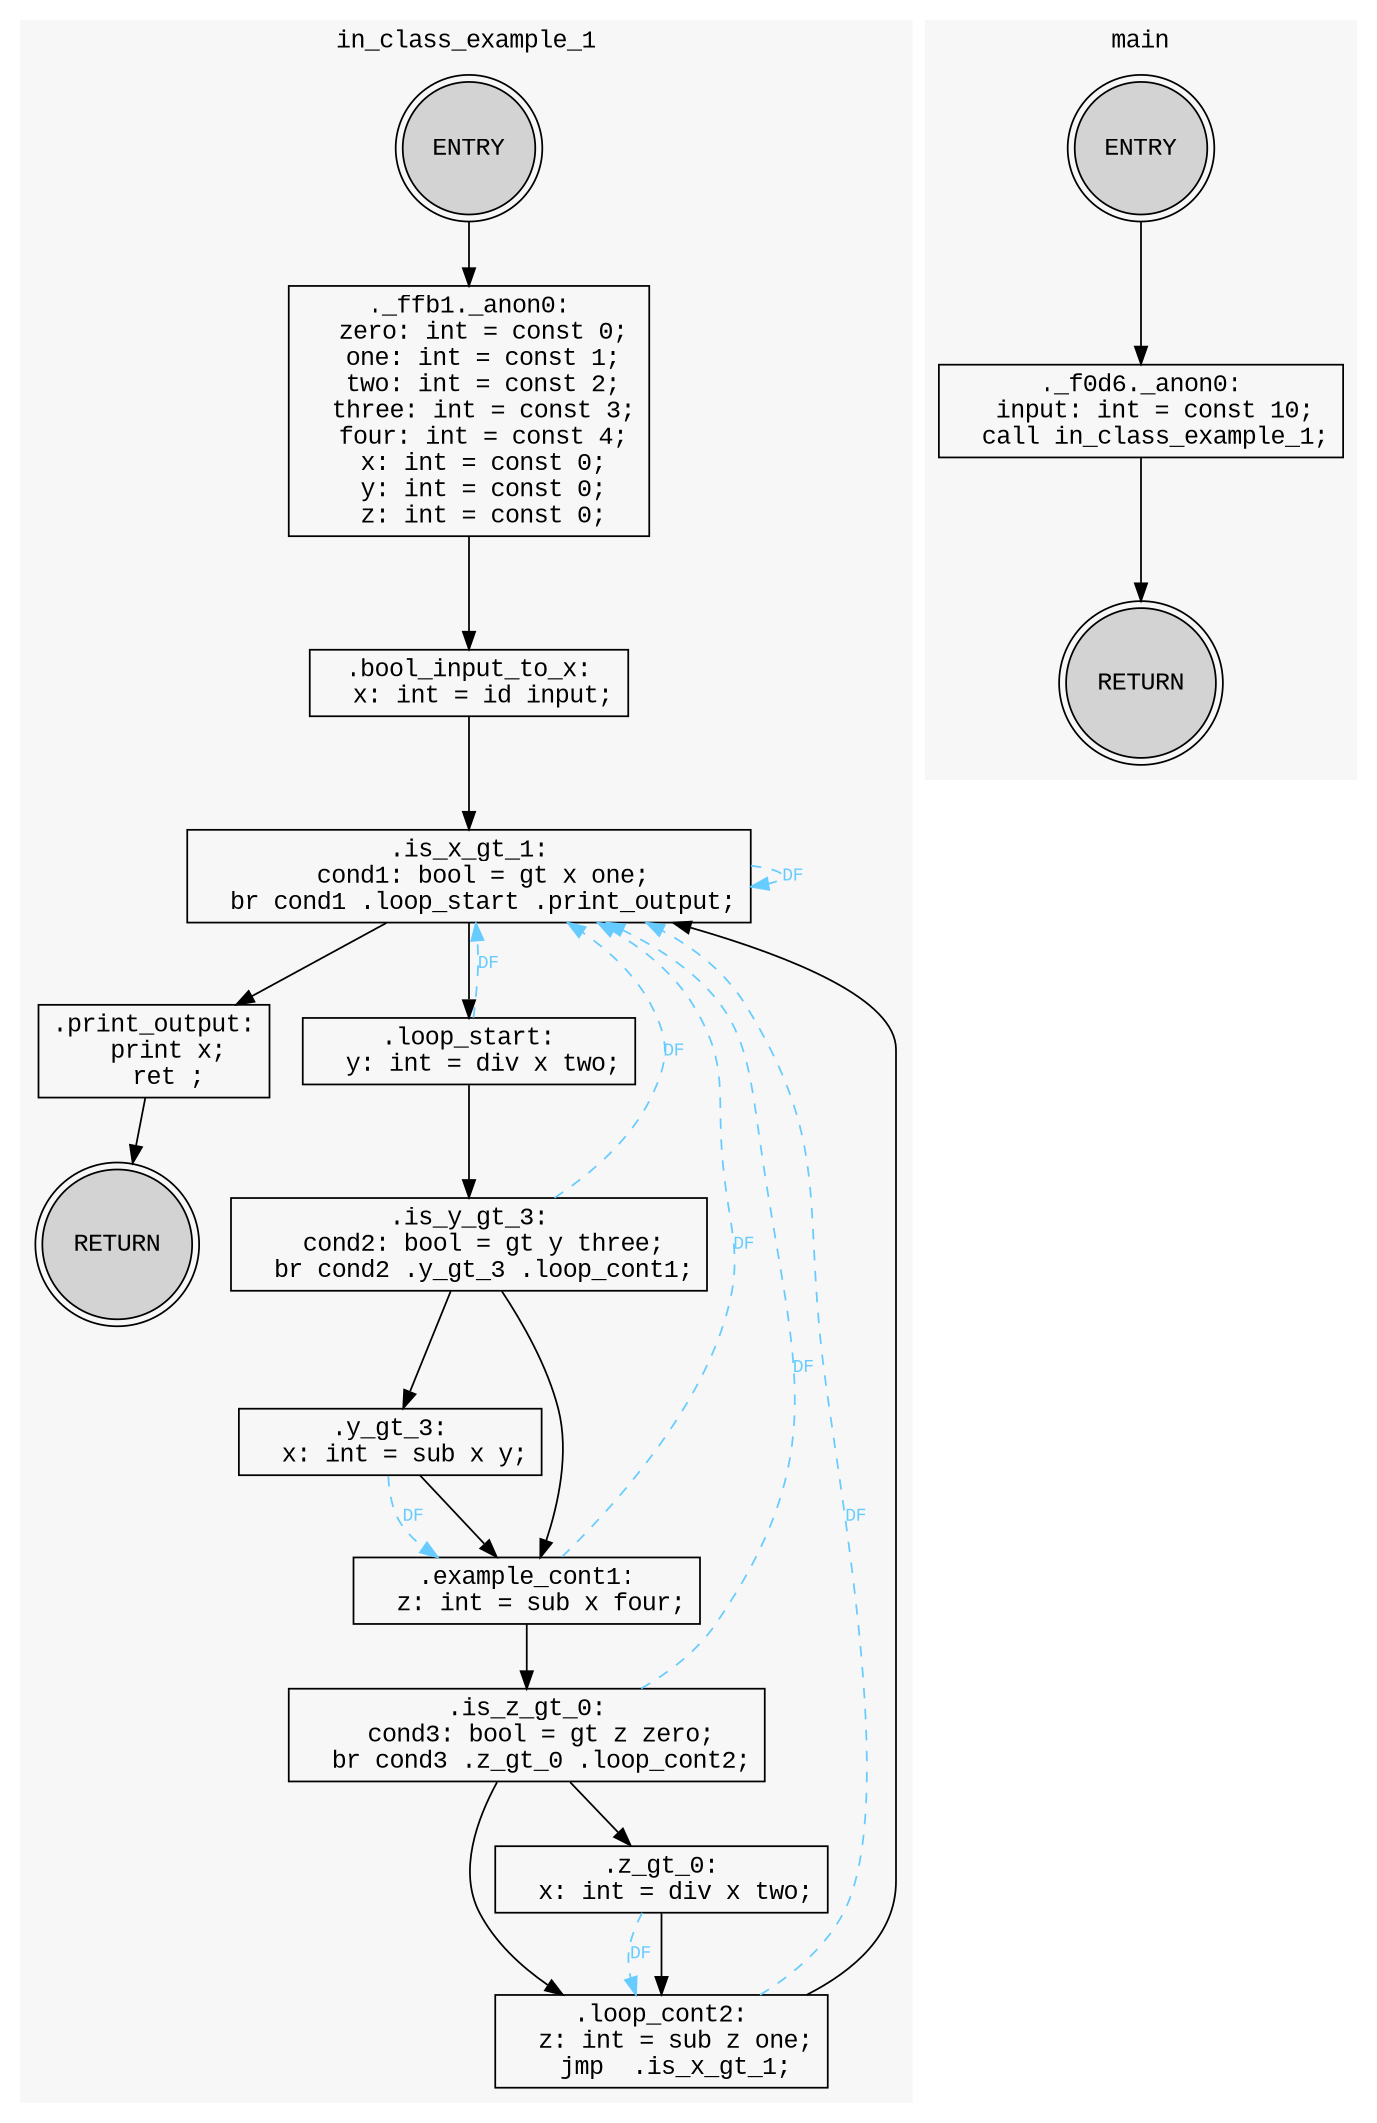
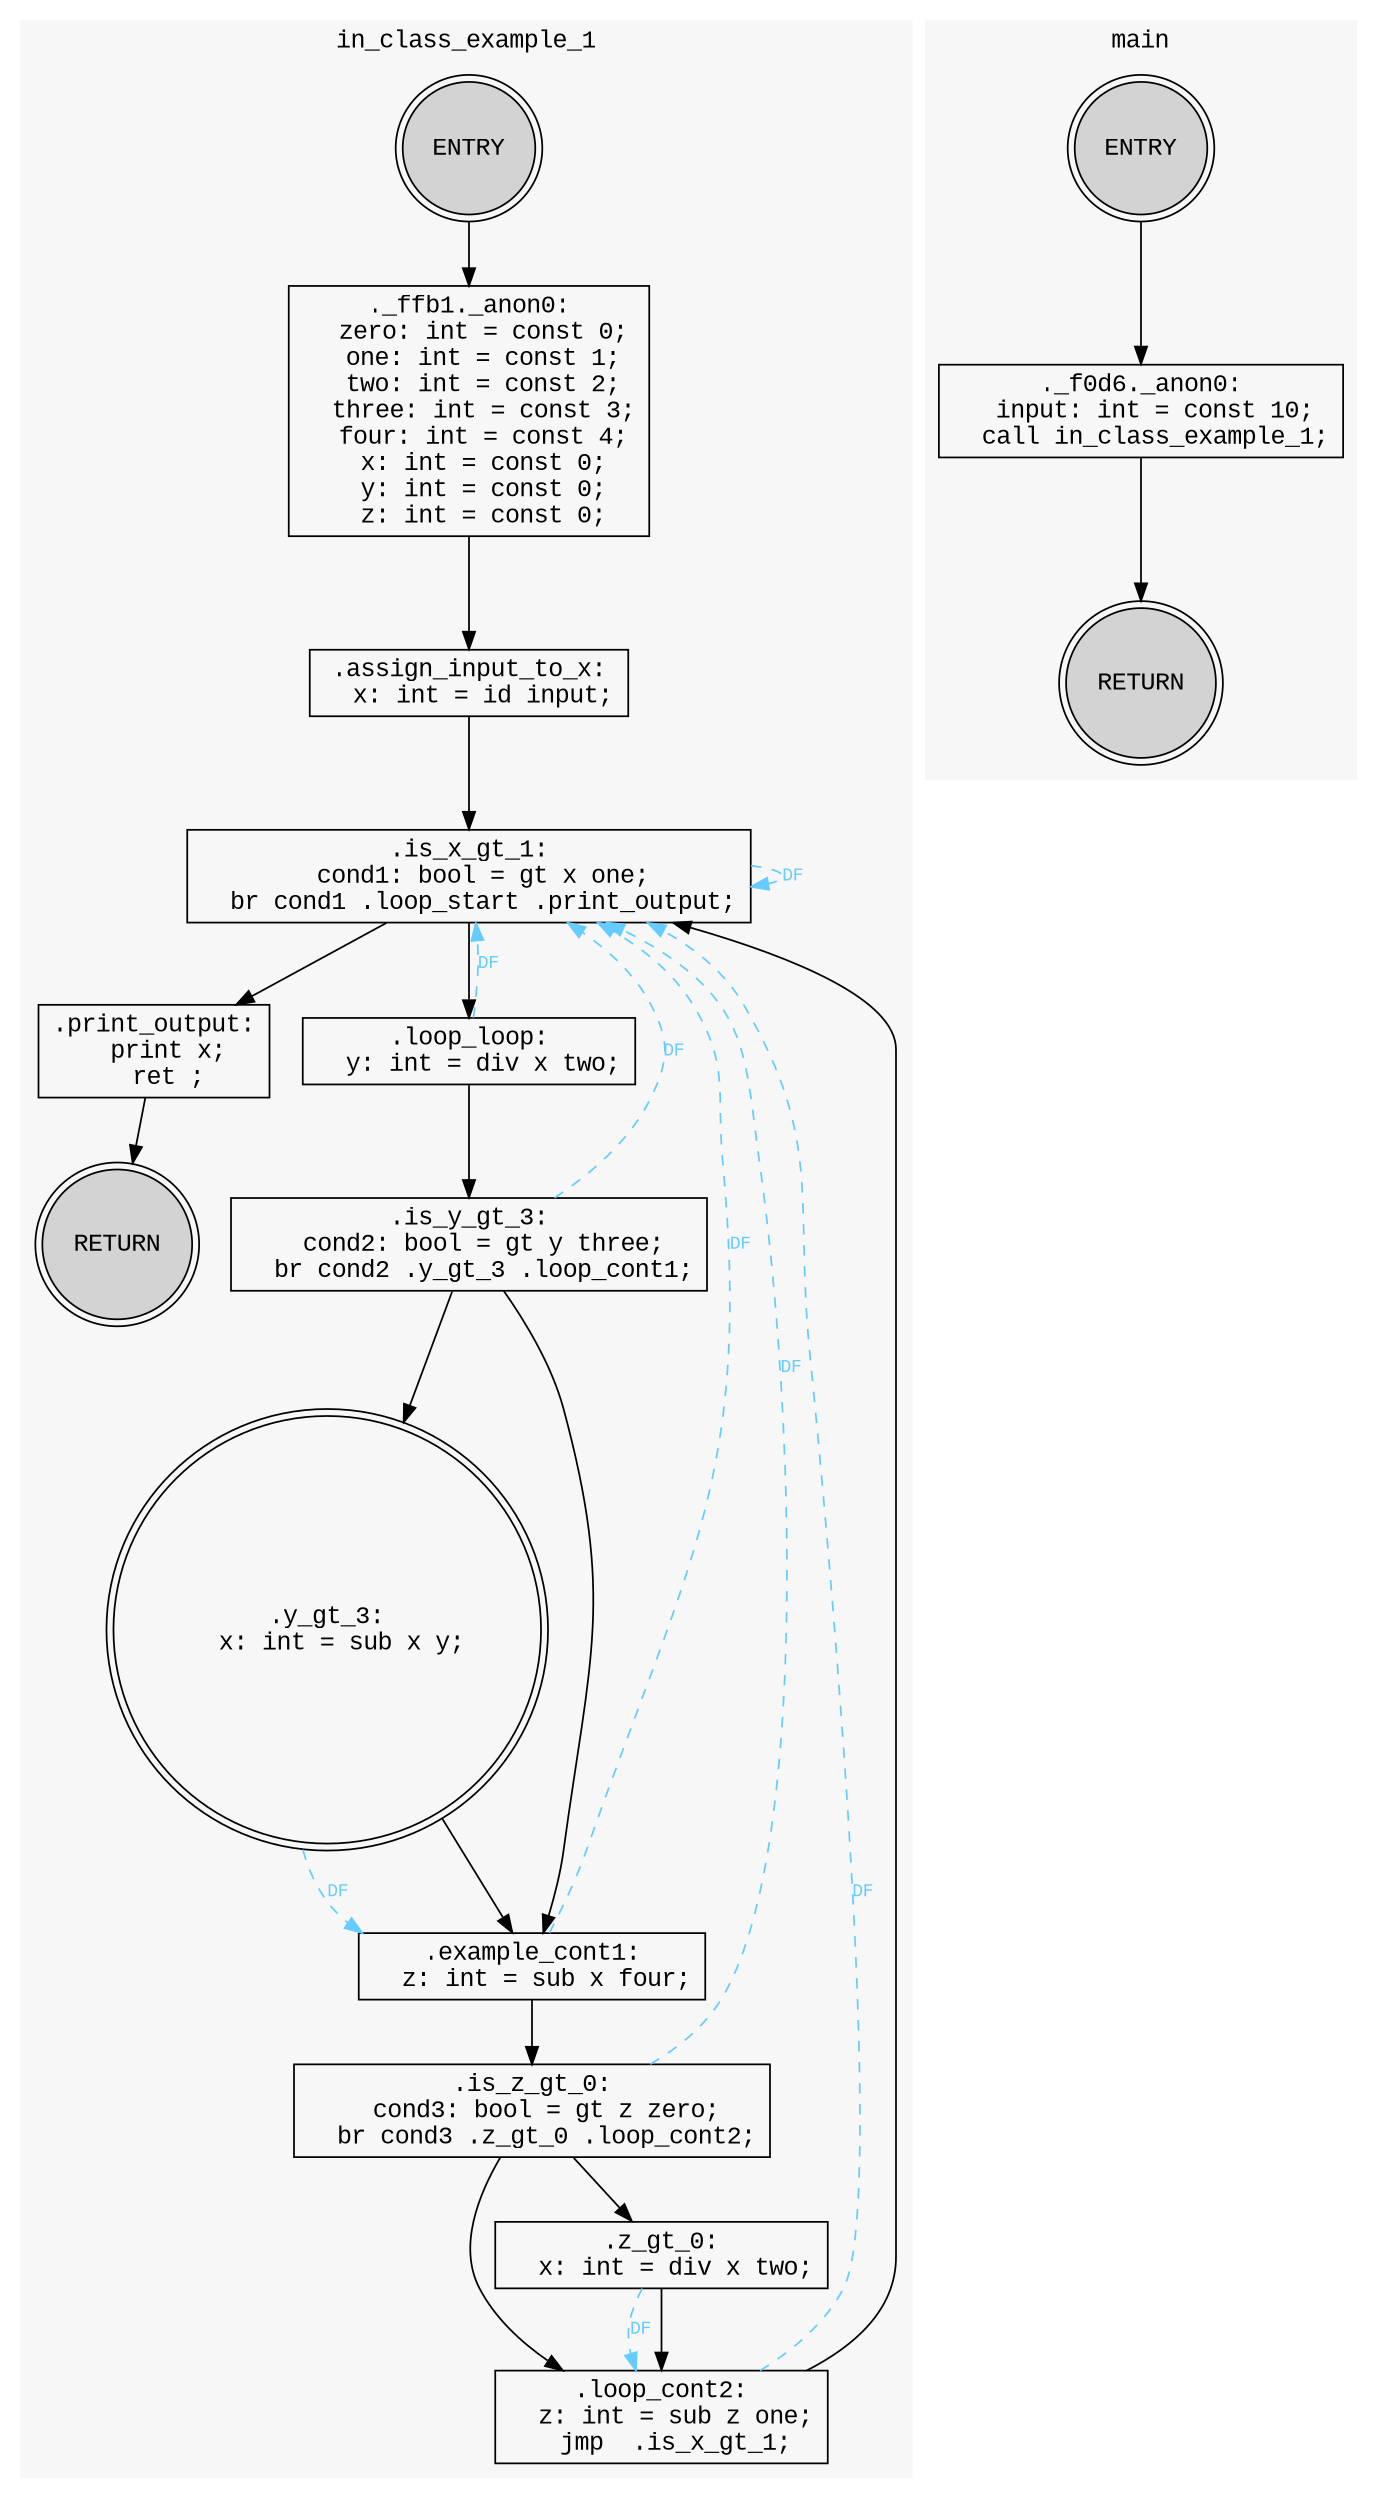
  digraph {
    fontname="Liberation Mono"
    node [fontname="Liberation Mono" shape=box]
    edge [fontname="Liberation Mono"]
    n1 [fillcolor=lightgray label=ENTRY shape=doublecircle style=filled]
    n2 [label="._ffb1._anon0:\n  zero: int = const 0;\n  one: int = const 1;\n  two: int = const 2;\n  three: int = const 3;\n  four: int = const 4;\n  x: int = const 0;\n  y: int = const 0;\n  z: int = const 0;"]
-   n3 [label=".bool_input_to_x:\n  x: int = id input;"]
+   n3 [label=".assign_input_to_x:\n  x: int = id input;"]
    n4 [label=".is_x_gt_1:\n  cond1: bool = gt x one;\n  br cond1 .loop_start .print_output;"]
    n5 [label=".print_output:\n  print x;\n  ret ;"]
-   n6 [label=".loop_start:\n  y: int = div x two;"]
+   n6 [label=".loop_loop:\n  y: int = div x two;"]
    n7 [fillcolor=lightgray label=RETURN shape=doublecircle style=filled]
    n8 [label=".is_y_gt_3:\n  cond2: bool = gt y three;\n  br cond2 .y_gt_3 .loop_cont1;"]
-   n9 [label=".y_gt_3:\n  x: int = sub x y;"]
+   n9 [label=".y_gt_3:\n  x: int = sub x y;" shape=doublecircle]
    n10 [label=".example_cont1:\n  z: int = sub x four;"]
    n11 [label=".is_z_gt_0:\n  cond3: bool = gt z zero;\n  br cond3 .z_gt_0 .loop_cont2;"]
    n12 [label=".loop_cont2:\n  z: int = sub z one;\n  jmp  .is_x_gt_1;"]
    n13 [label=".z_gt_0:\n  x: int = div x two;"]
    n14 [fillcolor=lightgray label=ENTRY shape=doublecircle style=filled]
    n15 [label="._f0d6._anon0:\n  input: int = const 10;\n  call in_class_example_1;"]
    n16 [fillcolor=lightgray label=RETURN shape=doublecircle style=filled]
    subgraph cluster_1 {
      color="#f7f7f7"
      label=in_class_example_1
      rankdir=TB
      style=filled
      n1
      n2
      n3
      n4
      n5
      n6
      n7
      n8
      n9
      n10
      n11
      n12
      n13
    }
    subgraph cluster_2 {
      color="#f7f7f7"
      label=main
      rankdir=TB
      style=filled
      n14
      n15
      n16
    }
    n1 -> n2
    n2 -> n3
    n3 -> n4
    n4 -> n4 [color="#66ccff" constraint=false fontcolor="#66ccff" fontsize=10 label=DF style=dashed]
    n4 -> n5
    n4 -> n6
    n5 -> n7
    n6 -> n4 [color="#66ccff" constraint=false fontcolor="#66ccff" fontsize=10 label=DF style=dashed]
    n6 -> n8
    n8 -> n4 [color="#66ccff" constraint=false fontcolor="#66ccff" fontsize=10 label=DF style=dashed]
    n8 -> n9
    n8 -> n10
    n9 -> n10 [color="#66ccff" constraint=false fontcolor="#66ccff" fontsize=10 label=DF style=dashed]
    n9 -> n10
    n10 -> n4 [color="#66ccff" constraint=false fontcolor="#66ccff" fontsize=10 label=DF style=dashed]
    n10 -> n11
    n11 -> n4 [color="#66ccff" constraint=false fontcolor="#66ccff" fontsize=10 label=DF style=dashed]
    n11 -> n12
    n11 -> n13
    n12 -> n4 [color="#66ccff" constraint=false fontcolor="#66ccff" fontsize=10 label=DF style=dashed]
    n12 -> n4
    n13 -> n12 [color="#66ccff" constraint=false fontcolor="#66ccff" fontsize=10 label=DF style=dashed]
    n13 -> n12
    n14 -> n15
    n15 -> n16
  }
